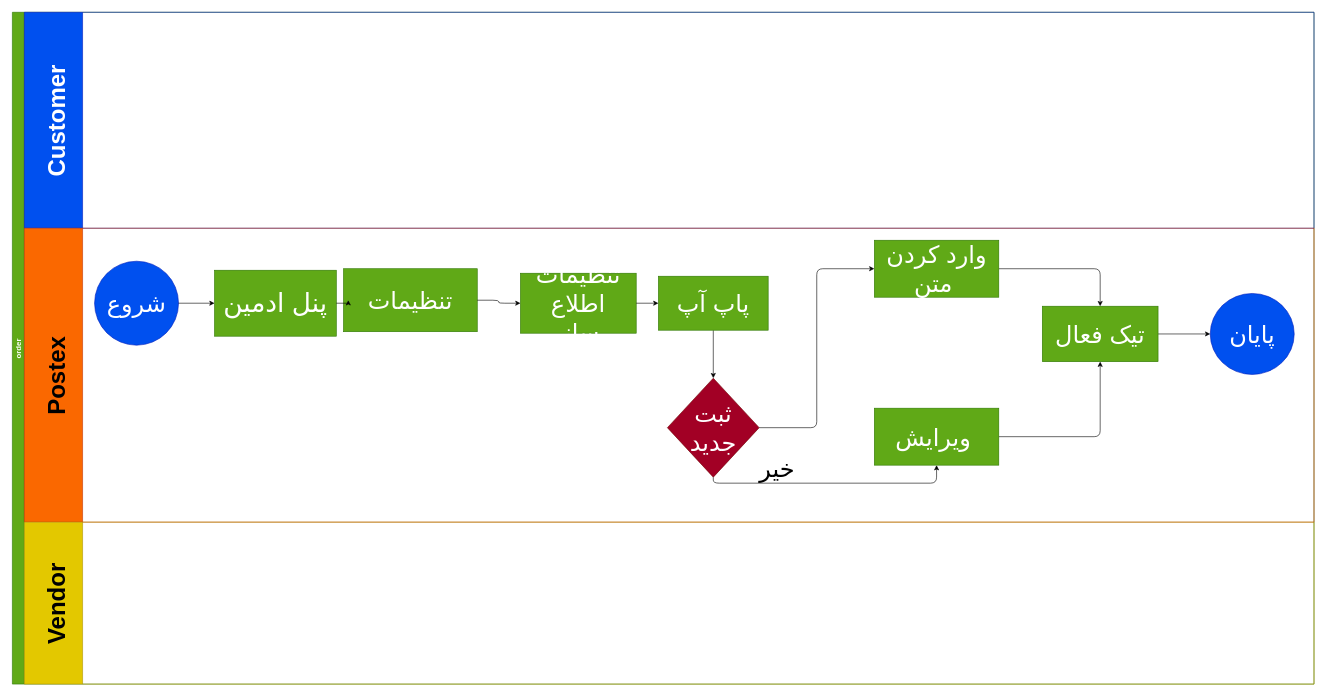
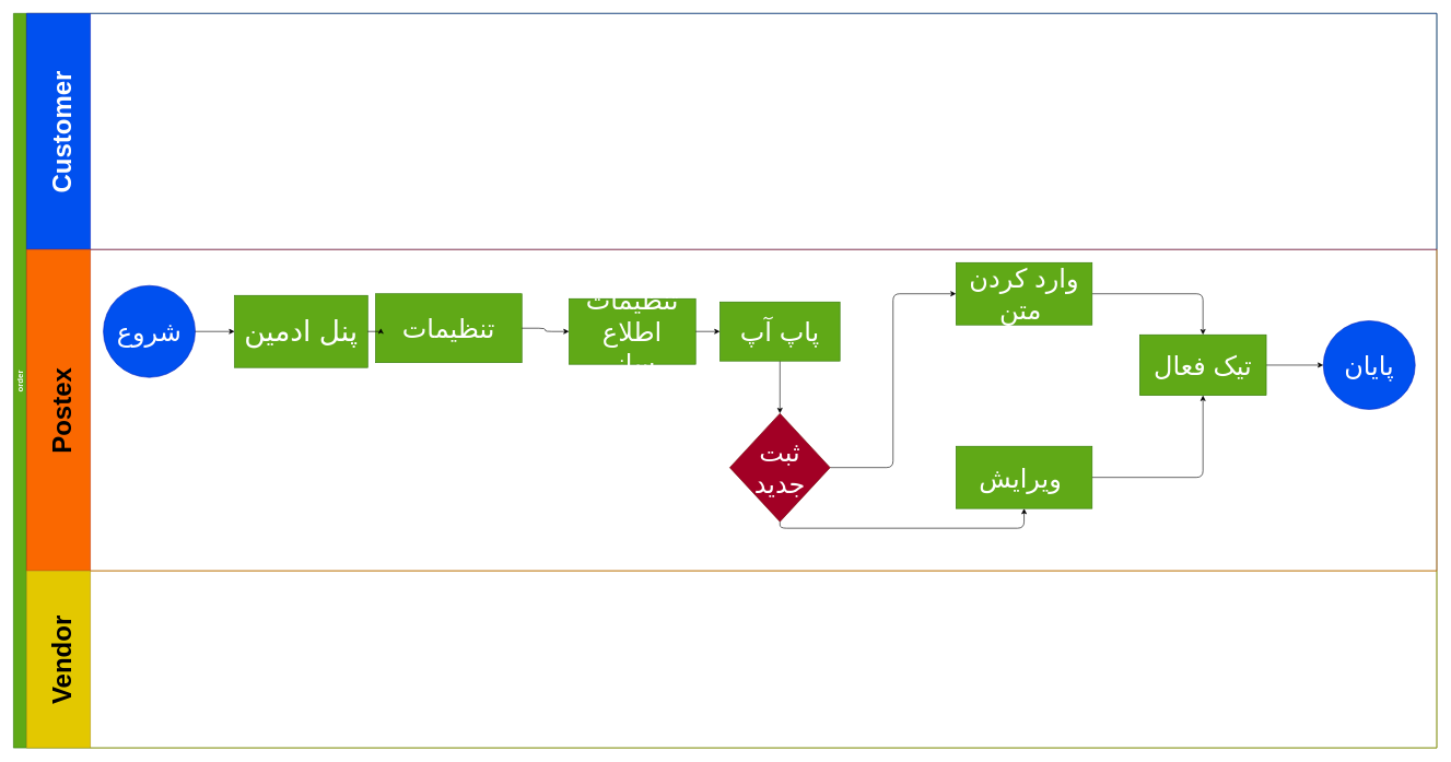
  <mxCell id="0" />
  <mxCell id="1" parent="0" />
  <mxCell id="2" value="order" style="swimlane;childLayout=stackLayout;resizeParent=1;resizeParentMax=0;horizontal=0;startSize=20;horizontalStack=0;fillColor=#60a917;strokeColor=#2D7600;fontColor=#ffffff;fontSize=13;" parent="1" vertex="1"><mxGeometry x="20" y="20" width="2170" height="1120" as="geometry" /></mxCell>
  <mxCell id="3" value="Customer" style="swimlane;startSize=97;horizontal=0;fillColor=#0050ef;fontColor=#ffffff;strokeColor=#001DBC;fontSize=40;" parent="2" vertex="1"><mxGeometry x="20" width="2150" height="360" as="geometry" /></mxCell>
  <mxCell id="4" value="Postex" style="swimlane;startSize=97;horizontal=0;fillColor=#fa6800;fontColor=#000000;strokeColor=#C73500;fontSize=40;" parent="2" vertex="1"><mxGeometry x="20" y="360" width="2150" height="490" as="geometry" /></mxCell>
  <mxCell id="5" value="" style="edgeStyle=orthogonalEdgeStyle;html=1;" parent="4" source="6" target="8" edge="1"><mxGeometry relative="1" as="geometry" /></mxCell>
  <mxCell id="6" value="&lt;font style=&quot;font-size: 40px&quot;&gt;وارد کردن متن&amp;nbsp;&lt;/font&gt;" style="whiteSpace=wrap;html=1;fontSize=13;fontColor=#ffffff;strokeColor=#2D7600;fillColor=#60a917;" parent="4" vertex="1"><mxGeometry x="1417" y="20" width="207.5" height="95" as="geometry" /></mxCell>
  <mxCell id="7" style="edgeStyle=none;html=1;exitX=1;exitY=0.5;exitDx=0;exitDy=0;" parent="4" source="8" target="19" edge="1"><mxGeometry relative="1" as="geometry" /></mxCell>
  <mxCell id="8" value="&lt;font style=&quot;font-size: 40px&quot;&gt;تیک فعال&lt;/font&gt;" style="whiteSpace=wrap;html=1;fontSize=13;fontColor=#ffffff;strokeColor=#2D7600;fillColor=#60a917;" parent="4" vertex="1"><mxGeometry x="1697" y="130" width="193" height="92.5" as="geometry" /></mxCell>
  <mxCell id="9" value="&lt;font style=&quot;font-size: 40px&quot;&gt;شروع&lt;/font&gt;" style="ellipse;whiteSpace=wrap;html=1;aspect=fixed;fontSize=13;fillColor=#0050ef;strokeColor=#001DBC;fontColor=#ffffff;" parent="4" vertex="1"><mxGeometry x="117" y="55" width="140" height="140" as="geometry" /></mxCell>
  <mxCell id="10" value="&lt;span style=&quot;font-size: 44px&quot;&gt;پنل ادمین&lt;/span&gt;" style="whiteSpace=wrap;html=1;fontSize=13;fontColor=#ffffff;strokeColor=#2D7600;fillColor=#60a917;" parent="4" vertex="1"><mxGeometry x="317" y="70" width="203" height="110" as="geometry" /></mxCell>
  <mxCell id="11" value="" style="edgeStyle=orthogonalEdgeStyle;rounded=0;orthogonalLoop=1;jettySize=auto;html=1;fontSize=13;" parent="4" source="9" target="10" edge="1"><mxGeometry relative="1" as="geometry" /></mxCell>
  <mxCell id="12" value="&lt;span style=&quot;font-size: 40px&quot;&gt;تنظیمات&lt;/span&gt;" style="whiteSpace=wrap;html=1;fontSize=13;fontColor=#ffffff;strokeColor=#2D7600;fillColor=#60a917;" parent="4" vertex="1"><mxGeometry x="532" y="67.5" width="223" height="105" as="geometry" /></mxCell>
  <mxCell id="13" value="" style="edgeStyle=orthogonalEdgeStyle;rounded=0;orthogonalLoop=1;jettySize=auto;html=1;fontSize=13;" parent="4" source="10" target="12" edge="1"><mxGeometry relative="1" as="geometry" /></mxCell>
  <mxCell id="14" value="&lt;font style=&quot;font-size: 40px&quot;&gt;تنظیمات اطلاع رسانی&lt;/font&gt;" style="whiteSpace=wrap;html=1;fontSize=13;fontColor=#ffffff;strokeColor=#2D7600;fillColor=#60a917;" parent="4" vertex="1"><mxGeometry x="827" y="75" width="193" height="100" as="geometry" /></mxCell>
  <mxCell id="15" style="edgeStyle=orthogonalEdgeStyle;html=1;exitX=1;exitY=0.5;exitDx=0;exitDy=0;entryX=0;entryY=0.5;entryDx=0;entryDy=0;" parent="4" source="12" target="14" edge="1"><mxGeometry relative="1" as="geometry" /></mxCell>
  <mxCell id="16" value="" style="edgeStyle=none;html=1;" edge="1" parent="4" source="17" target="22"><mxGeometry relative="1" as="geometry" /></mxCell>
  <mxCell id="17" value="&lt;span style=&quot;font-size: 40px&quot;&gt;پاپ آپ&lt;/span&gt;" style="whiteSpace=wrap;html=1;fontSize=13;fontColor=#ffffff;strokeColor=#2D7600;fillColor=#60a917;" parent="4" vertex="1"><mxGeometry x="1057" y="80" width="183" height="90" as="geometry" /></mxCell>
  <mxCell id="18" style="edgeStyle=orthogonalEdgeStyle;html=1;exitX=1;exitY=0.5;exitDx=0;exitDy=0;entryX=0;entryY=0.5;entryDx=0;entryDy=0;" parent="4" source="14" target="17" edge="1"><mxGeometry relative="1" as="geometry" /></mxCell>
  <mxCell id="19" value="&lt;font style=&quot;font-size: 40px&quot;&gt;پایان&lt;/font&gt;" style="ellipse;whiteSpace=wrap;html=1;fillColor=#0050ef;strokeColor=#001DBC;fontColor=#ffffff;" parent="4" vertex="1"><mxGeometry x="1977" y="108.75" width="140" height="135" as="geometry" /></mxCell>
  <mxCell id="20" style="edgeStyle=orthogonalEdgeStyle;html=1;exitX=1;exitY=0.5;exitDx=0;exitDy=0;entryX=0;entryY=0.5;entryDx=0;entryDy=0;fontSize=40;" edge="1" parent="4" source="22" target="6"><mxGeometry relative="1" as="geometry" /></mxCell>
  <mxCell id="21" style="edgeStyle=orthogonalEdgeStyle;html=1;exitX=0.5;exitY=1;exitDx=0;exitDy=0;entryX=0.5;entryY=1;entryDx=0;entryDy=0;fontSize=40;" edge="1" parent="4" source="22" target="24"><mxGeometry relative="1" as="geometry" /></mxCell>
  <mxCell id="22" value="&lt;font style=&quot;font-size: 40px&quot;&gt;ثبت جدید&lt;/font&gt;" style="rhombus;whiteSpace=wrap;html=1;fontSize=13;fillColor=#a20025;strokeColor=#6F0000;fontColor=#ffffff;" vertex="1" parent="4"><mxGeometry x="1072" y="250" width="153" height="165" as="geometry" /></mxCell>
  <mxCell id="23" style="edgeStyle=orthogonalEdgeStyle;html=1;exitX=1;exitY=0.5;exitDx=0;exitDy=0;entryX=0.5;entryY=1;entryDx=0;entryDy=0;fontSize=40;" edge="1" parent="4" source="24" target="8"><mxGeometry relative="1" as="geometry" /></mxCell>
  <mxCell id="24" value="&lt;font style=&quot;font-size: 40px&quot;&gt;ویرایش&amp;nbsp;&lt;/font&gt;" style="whiteSpace=wrap;html=1;fontSize=13;fontColor=#ffffff;strokeColor=#2D7600;fillColor=#60a917;" vertex="1" parent="4"><mxGeometry x="1417" y="300" width="207.5" height="95" as="geometry" /></mxCell>
- <mxCell id="25" value="خیر" style="text;html=1;strokeColor=none;fillColor=none;align=center;verticalAlign=middle;whiteSpace=wrap;rounded=0;fontSize=40;" vertex="1" parent="4"><mxGeometry x="1225" y="385" width="60" height="30" as="geometry" /></mxCell>
  <mxCell id="26" value="Vendor" style="swimlane;startSize=97;horizontal=0;fontSize=40;fillColor=#e3c800;fontColor=#000000;strokeColor=#B09500;" parent="2" vertex="1"><mxGeometry x="20" y="850" width="2150" height="270" as="geometry" /></mxCell>
